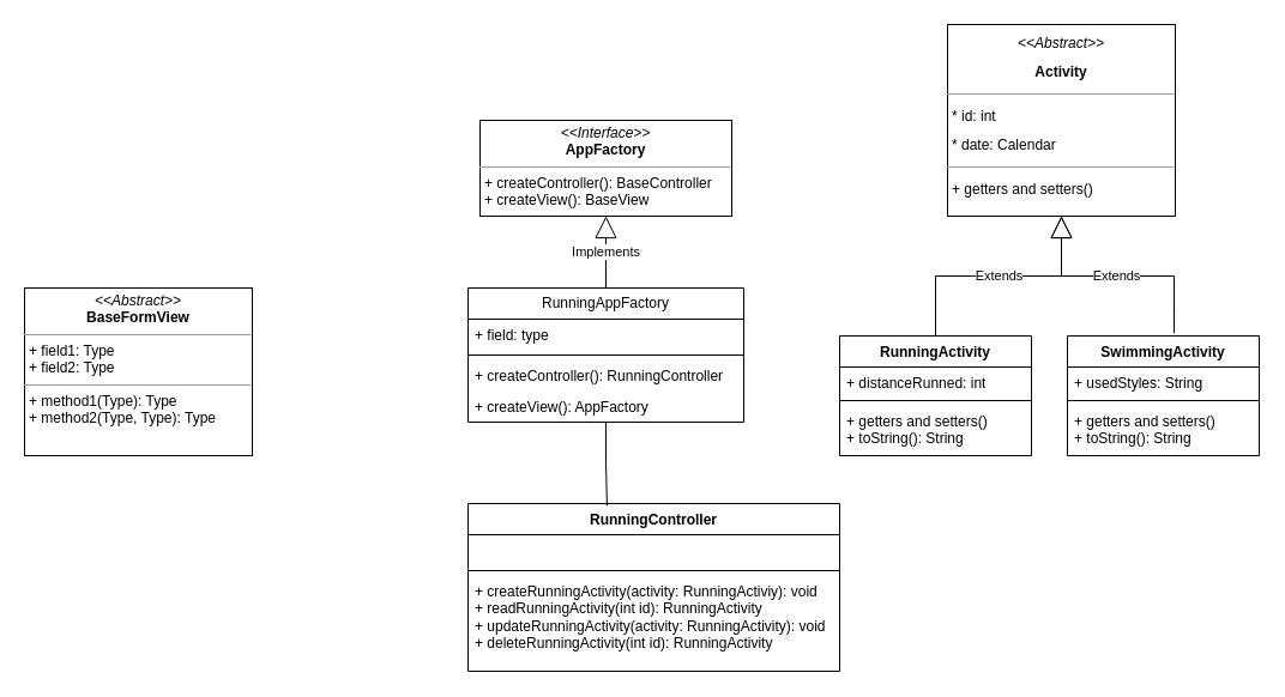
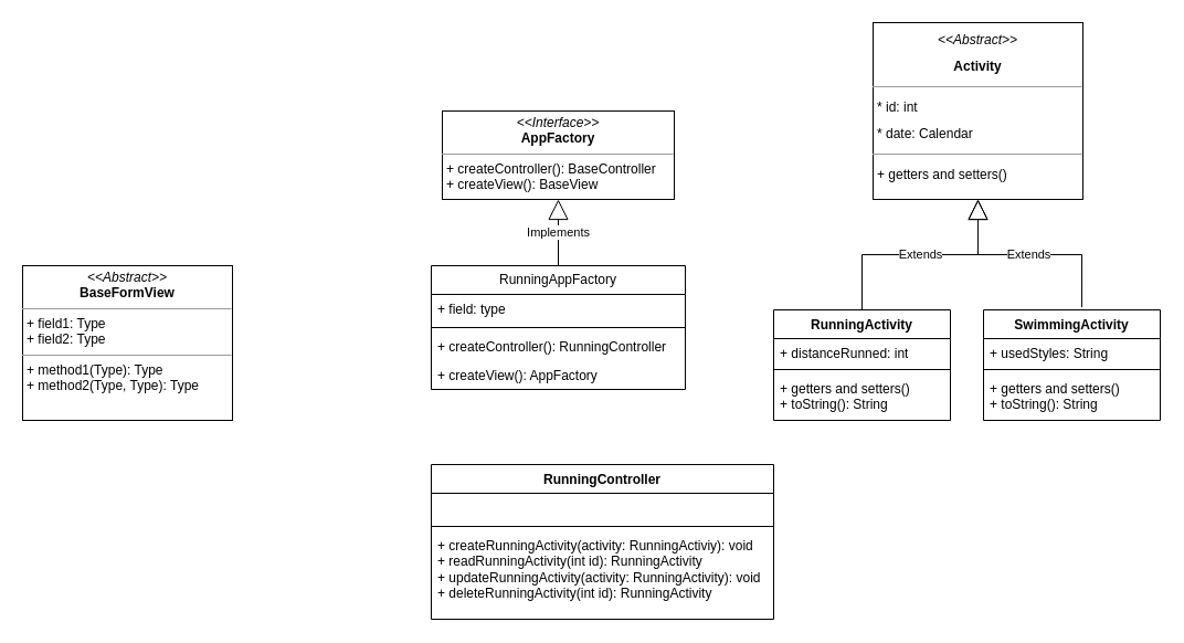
  <mxCell id="0" />
  <mxCell id="1" parent="0" />
  <mxCell id="2" value="RunningActivity" style="swimlane;fontStyle=1;align=center;verticalAlign=top;childLayout=stackLayout;horizontal=1;startSize=26;horizontalStack=0;resizeParent=1;resizeParentMax=0;resizeLast=0;collapsible=1;marginBottom=0;whiteSpace=wrap;html=1;" parent="1" vertex="1"><mxGeometry x="700" y="280" width="160" height="100" as="geometry"><mxRectangle x="460" y="400" width="130" height="30" as="alternateBounds" /></mxGeometry></mxCell>
  <mxCell id="3" value="+ distanceRunned: int" style="text;strokeColor=none;fillColor=none;align=left;verticalAlign=top;spacingLeft=4;spacingRight=4;overflow=hidden;rotatable=0;points=[[0,0.5],[1,0.5]];portConstraint=eastwest;whiteSpace=wrap;html=1;" parent="2" vertex="1"><mxGeometry y="26" width="160" height="24" as="geometry" /></mxCell>
  <mxCell id="4" value="" style="line;strokeWidth=1;fillColor=none;align=left;verticalAlign=middle;spacingTop=-1;spacingLeft=3;spacingRight=3;rotatable=0;labelPosition=right;points=[];portConstraint=eastwest;strokeColor=inherit;" parent="2" vertex="1"><mxGeometry y="50" width="160" height="8" as="geometry" /></mxCell>
  <mxCell id="5" value="+ getters and setters()&lt;br&gt;+ toString(): String" style="text;strokeColor=none;fillColor=none;align=left;verticalAlign=top;spacingLeft=4;spacingRight=4;overflow=hidden;rotatable=0;points=[[0,0.5],[1,0.5]];portConstraint=eastwest;whiteSpace=wrap;html=1;" parent="2" vertex="1"><mxGeometry y="58" width="160" height="42" as="geometry" /></mxCell>
  <mxCell id="6" value="&lt;p style=&quot;margin: 4px 0px 0px; text-align: center; line-height: 200%;&quot;&gt;&lt;i&gt;&amp;lt;&amp;lt;Abstract&amp;gt;&amp;gt;&lt;/i&gt;&lt;br&gt;&lt;b&gt;Activity&lt;/b&gt;&lt;/p&gt;&lt;hr style=&quot;line-height: 200%;&quot; size=&quot;1&quot;&gt;&lt;p style=&quot;margin: 0px 0px 0px 4px; line-height: 200%;&quot;&gt;* id: int&lt;br&gt;&lt;/p&gt;&lt;p style=&quot;margin: 0px 0px 0px 4px; line-height: 200%;&quot;&gt;* date: Calendar&lt;/p&gt;&lt;hr style=&quot;line-height: 200%;&quot; size=&quot;1&quot;&gt;&lt;p style=&quot;margin: 0px 0px 0px 4px; line-height: 200%;&quot;&gt;+ getters and setters()&lt;br&gt;&lt;/p&gt;" style="verticalAlign=top;align=left;overflow=fill;fontSize=12;fontFamily=Helvetica;html=1;whiteSpace=wrap;" parent="1" vertex="1"><mxGeometry x="790" y="20" width="190" height="160" as="geometry" /></mxCell>
  <mxCell id="7" value="Extends" style="endArrow=block;endSize=16;endFill=0;html=1;rounded=0;entryX=0.5;entryY=1;entryDx=0;entryDy=0;exitX=0.5;exitY=0;exitDx=0;exitDy=0;edgeStyle=orthogonalEdgeStyle;" parent="1" source="2" target="6" edge="1"><mxGeometry width="160" relative="1" as="geometry"><mxPoint x="570" y="240" as="sourcePoint" /><mxPoint x="730" y="240" as="targetPoint" /></mxGeometry></mxCell>
  <mxCell id="8" value="SwimmingActivity" style="swimlane;fontStyle=1;align=center;verticalAlign=top;childLayout=stackLayout;horizontal=1;startSize=26;horizontalStack=0;resizeParent=1;resizeParentMax=0;resizeLast=0;collapsible=1;marginBottom=0;whiteSpace=wrap;html=1;" parent="1" vertex="1"><mxGeometry x="890" y="280" width="160" height="100" as="geometry" /></mxCell>
  <mxCell id="9" value="+ usedStyles: String" style="text;strokeColor=none;fillColor=none;align=left;verticalAlign=top;spacingLeft=4;spacingRight=4;overflow=hidden;rotatable=0;points=[[0,0.5],[1,0.5]];portConstraint=eastwest;whiteSpace=wrap;html=1;" parent="8" vertex="1"><mxGeometry y="26" width="160" height="24" as="geometry" /></mxCell>
  <mxCell id="10" value="" style="line;strokeWidth=1;fillColor=none;align=left;verticalAlign=middle;spacingTop=-1;spacingLeft=3;spacingRight=3;rotatable=0;labelPosition=right;points=[];portConstraint=eastwest;strokeColor=inherit;" parent="8" vertex="1"><mxGeometry y="50" width="160" height="8" as="geometry" /></mxCell>
  <mxCell id="11" value="+ getters and setters()&lt;br style=&quot;border-color: var(--border-color);&quot;&gt;+ toString(): String" style="text;strokeColor=none;fillColor=none;align=left;verticalAlign=top;spacingLeft=4;spacingRight=4;overflow=hidden;rotatable=0;points=[[0,0.5],[1,0.5]];portConstraint=eastwest;whiteSpace=wrap;html=1;" parent="8" vertex="1"><mxGeometry y="58" width="160" height="42" as="geometry" /></mxCell>
  <mxCell id="12" value="Extends" style="endArrow=block;endSize=16;endFill=0;html=1;rounded=0;exitX=0.556;exitY=-0.024;exitDx=0;exitDy=0;edgeStyle=orthogonalEdgeStyle;exitPerimeter=0;entryX=0.5;entryY=1;entryDx=0;entryDy=0;" parent="1" source="8" target="6" edge="1"><mxGeometry width="160" relative="1" as="geometry"><mxPoint x="800" y="290" as="sourcePoint" /><mxPoint x="930" y="180" as="targetPoint" /></mxGeometry></mxCell>
  <mxCell id="13" value="RunningController" style="swimlane;fontStyle=1;align=center;verticalAlign=top;childLayout=stackLayout;horizontal=1;startSize=26;horizontalStack=0;resizeParent=1;resizeParentMax=0;resizeLast=0;collapsible=1;marginBottom=0;whiteSpace=wrap;html=1;" vertex="1" parent="1"><mxGeometry x="390" y="420" width="310" height="140" as="geometry" /></mxCell>
  <mxCell id="14" value="&amp;nbsp;&amp;nbsp;" style="text;strokeColor=none;fillColor=none;align=left;verticalAlign=top;spacingLeft=4;spacingRight=4;overflow=hidden;rotatable=0;points=[[0,0.5],[1,0.5]];portConstraint=eastwest;whiteSpace=wrap;html=1;" vertex="1" parent="13"><mxGeometry y="26" width="310" height="26" as="geometry" /></mxCell>
  <mxCell id="15" value="" style="line;strokeWidth=1;fillColor=none;align=left;verticalAlign=middle;spacingTop=-1;spacingLeft=3;spacingRight=3;rotatable=0;labelPosition=right;points=[];portConstraint=eastwest;strokeColor=inherit;" vertex="1" parent="13"><mxGeometry y="52" width="310" height="8" as="geometry" /></mxCell>
  <mxCell id="16" value="+ createRunningActivity(activity: RunningActiviy): void&lt;br&gt;+ readRunningActivity(int id): RunningActivity&lt;br&gt;+ updateRunningActivity(activity: RunningActivity): void&lt;br&gt;+ deleteRunningActivity(int id): RunningActivity" style="text;strokeColor=none;fillColor=none;align=left;verticalAlign=top;spacingLeft=4;spacingRight=4;overflow=hidden;rotatable=0;points=[[0,0.5],[1,0.5]];portConstraint=eastwest;whiteSpace=wrap;html=1;" vertex="1" parent="13"><mxGeometry y="60" width="310" height="80" as="geometry" /></mxCell>
  <mxCell id="17" value="&lt;p style=&quot;margin:0px;margin-top:4px;text-align:center;&quot;&gt;&lt;i&gt;&amp;lt;&amp;lt;Interface&amp;gt;&amp;gt;&lt;/i&gt;&lt;br&gt;&lt;b&gt;AppFactory&lt;/b&gt;&lt;/p&gt;&lt;hr size=&quot;1&quot;&gt;&lt;p style=&quot;margin:0px;margin-left:4px;&quot;&gt;+ createController(): BaseController&lt;br&gt;+ createView(): BaseView&lt;/p&gt;" style="verticalAlign=top;align=left;overflow=fill;fontSize=12;fontFamily=Helvetica;html=1;whiteSpace=wrap;" vertex="1" parent="1"><mxGeometry x="400" y="100" width="210" height="80" as="geometry" /></mxCell>
- <mxCell id="18" style="edgeStyle=orthogonalEdgeStyle;rounded=0;orthogonalLoop=1;jettySize=auto;html=1;entryX=0.374;entryY=0.013;entryDx=0;entryDy=0;entryPerimeter=0;endArrow=none;endFill=0;" edge="1" parent="1" source="19" target="13"><mxGeometry relative="1" as="geometry" /></mxCell>
  <mxCell id="19" value="RunningAppFactory" style="swimlane;fontStyle=0;childLayout=stackLayout;horizontal=1;startSize=26;fillColor=none;horizontalStack=0;resizeParent=1;resizeParentMax=0;resizeLast=0;collapsible=1;marginBottom=0;whiteSpace=wrap;html=1;" vertex="1" parent="1"><mxGeometry x="390" y="240" width="230" height="112" as="geometry" /></mxCell>
  <mxCell id="20" value="+ field: type" style="text;strokeColor=none;fillColor=none;align=left;verticalAlign=top;spacingLeft=4;spacingRight=4;overflow=hidden;rotatable=0;points=[[0,0.5],[1,0.5]];portConstraint=eastwest;whiteSpace=wrap;html=1;" vertex="1" parent="19"><mxGeometry y="26" width="230" height="26" as="geometry" /></mxCell>
  <mxCell id="21" value="" style="line;strokeWidth=1;fillColor=none;align=left;verticalAlign=middle;spacingTop=-1;spacingLeft=3;spacingRight=3;rotatable=0;labelPosition=right;points=[];portConstraint=eastwest;strokeColor=inherit;" vertex="1" parent="19"><mxGeometry y="52" width="230" height="8" as="geometry" /></mxCell>
  <mxCell id="22" value="+ createController(): RunningController" style="text;strokeColor=none;fillColor=none;align=left;verticalAlign=top;spacingLeft=4;spacingRight=4;overflow=hidden;rotatable=0;points=[[0,0.5],[1,0.5]];portConstraint=eastwest;whiteSpace=wrap;html=1;" vertex="1" parent="19"><mxGeometry y="60" width="230" height="26" as="geometry" /></mxCell>
  <mxCell id="23" value="+ createView(): AppFactory" style="text;strokeColor=none;fillColor=none;align=left;verticalAlign=top;spacingLeft=4;spacingRight=4;overflow=hidden;rotatable=0;points=[[0,0.5],[1,0.5]];portConstraint=eastwest;whiteSpace=wrap;html=1;" vertex="1" parent="19"><mxGeometry y="86" width="230" height="26" as="geometry" /></mxCell>
  <mxCell id="24" value="Implements" style="endArrow=block;endSize=16;endFill=0;html=1;rounded=0;entryX=0.5;entryY=1;entryDx=0;entryDy=0;exitX=0.5;exitY=0;exitDx=0;exitDy=0;edgeStyle=orthogonalEdgeStyle;" edge="1" parent="1" source="19" target="17"><mxGeometry width="160" relative="1" as="geometry"><mxPoint x="790" y="290" as="sourcePoint" /><mxPoint x="895" y="190" as="targetPoint" /></mxGeometry></mxCell>
  <mxCell id="25" value="&lt;p style=&quot;margin:0px;margin-top:4px;text-align:center;&quot;&gt;&lt;i&gt;&amp;lt;&amp;lt;Abstract&amp;gt;&amp;gt;&lt;/i&gt;&lt;br&gt;&lt;b&gt;BaseFormView&lt;/b&gt;&lt;/p&gt;&lt;hr size=&quot;1&quot;&gt;&lt;p style=&quot;margin:0px;margin-left:4px;&quot;&gt;+ field1: Type&lt;br&gt;+ field2: Type&lt;/p&gt;&lt;hr size=&quot;1&quot;&gt;&lt;p style=&quot;margin:0px;margin-left:4px;&quot;&gt;+ method1(Type): Type&lt;br&gt;+ method2(Type, Type): Type&lt;/p&gt;" style="verticalAlign=top;align=left;overflow=fill;fontSize=12;fontFamily=Helvetica;html=1;whiteSpace=wrap;" vertex="1" parent="1"><mxGeometry x="20" y="240" width="190" height="140" as="geometry" /></mxCell>
